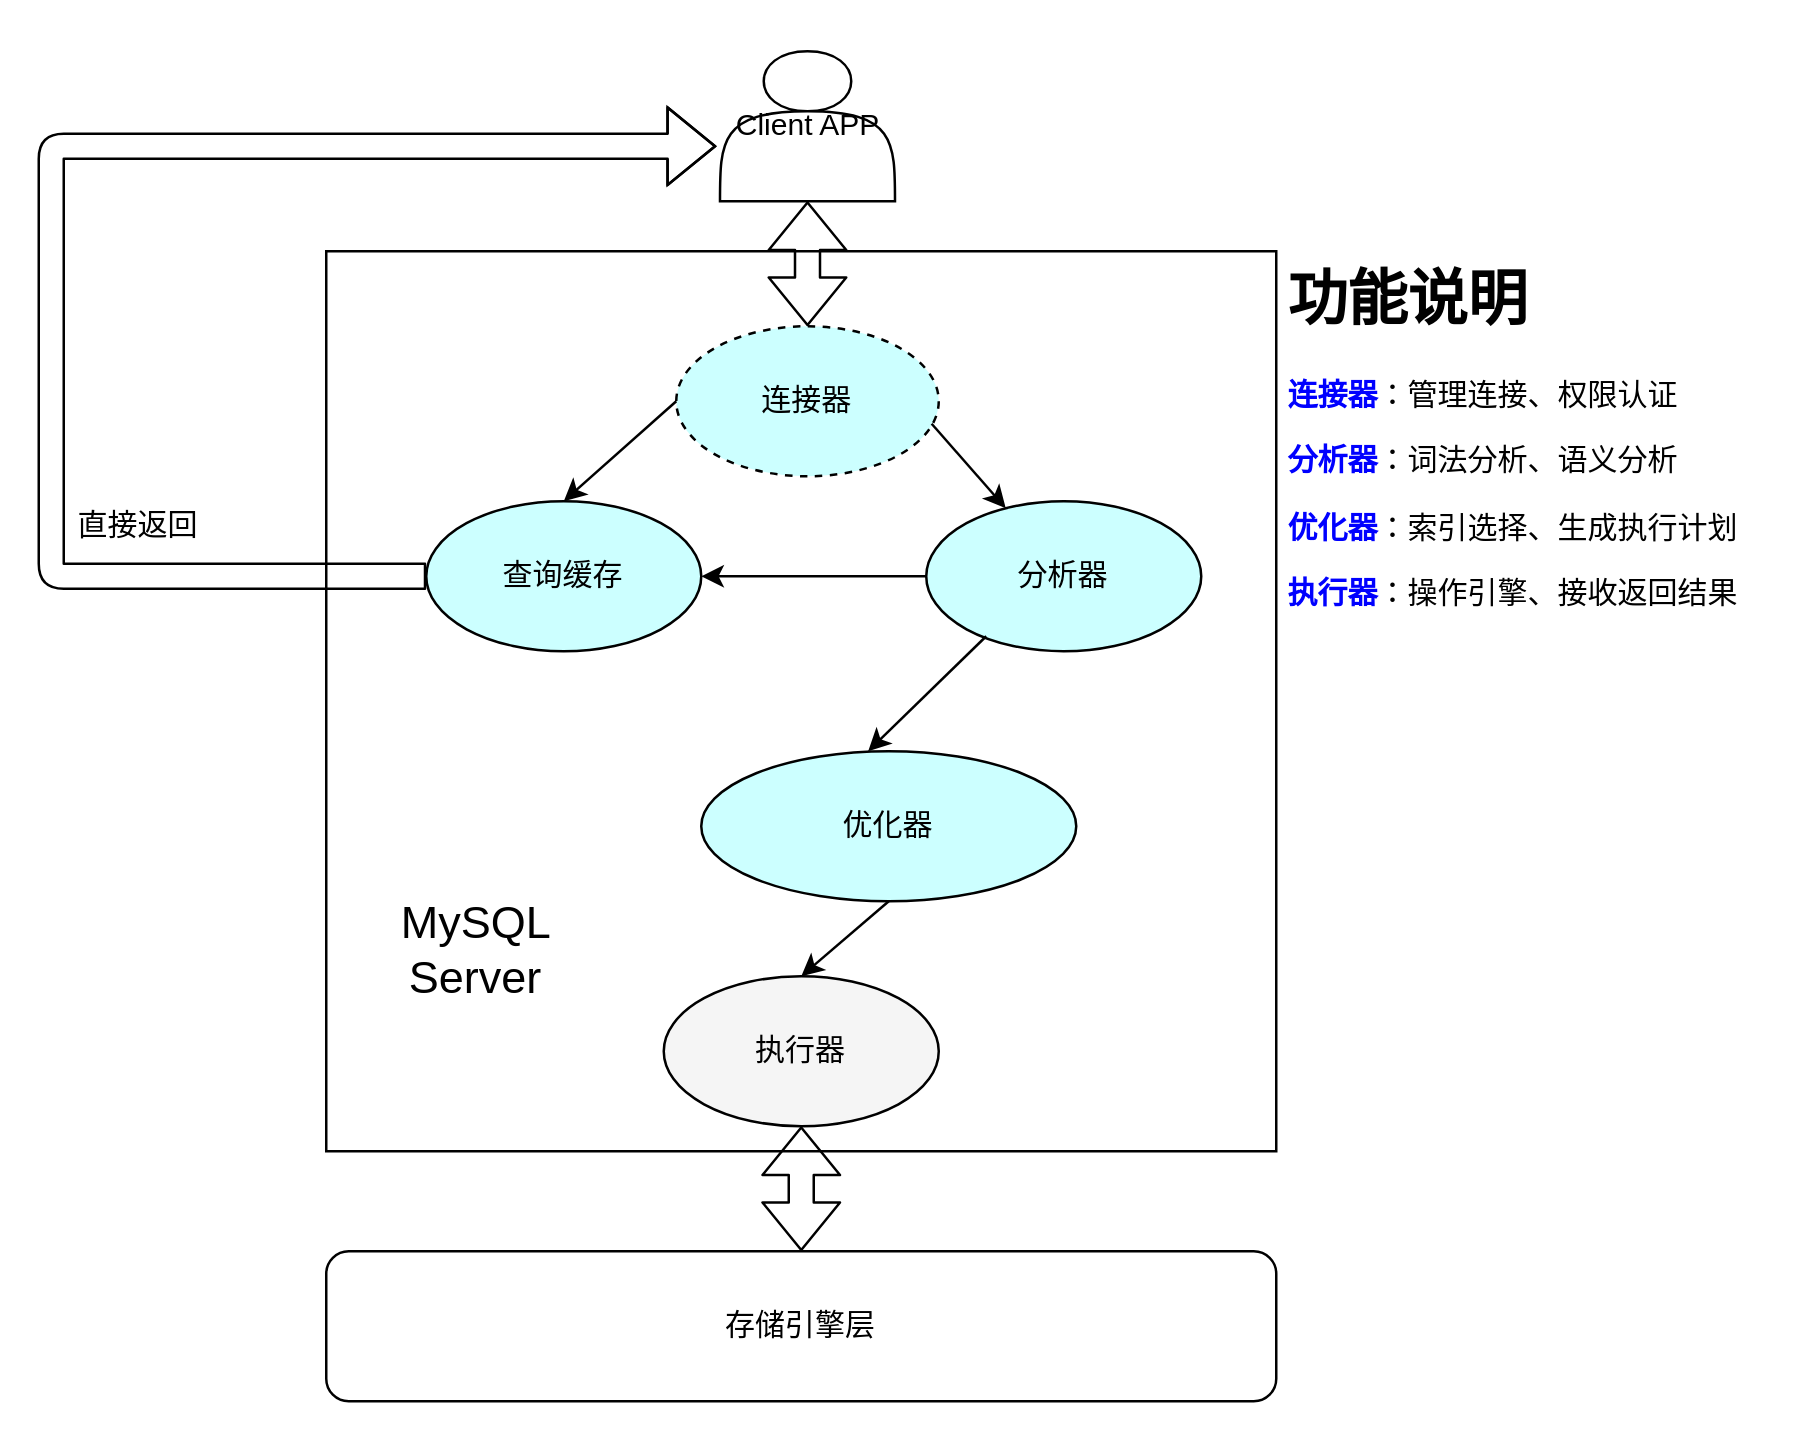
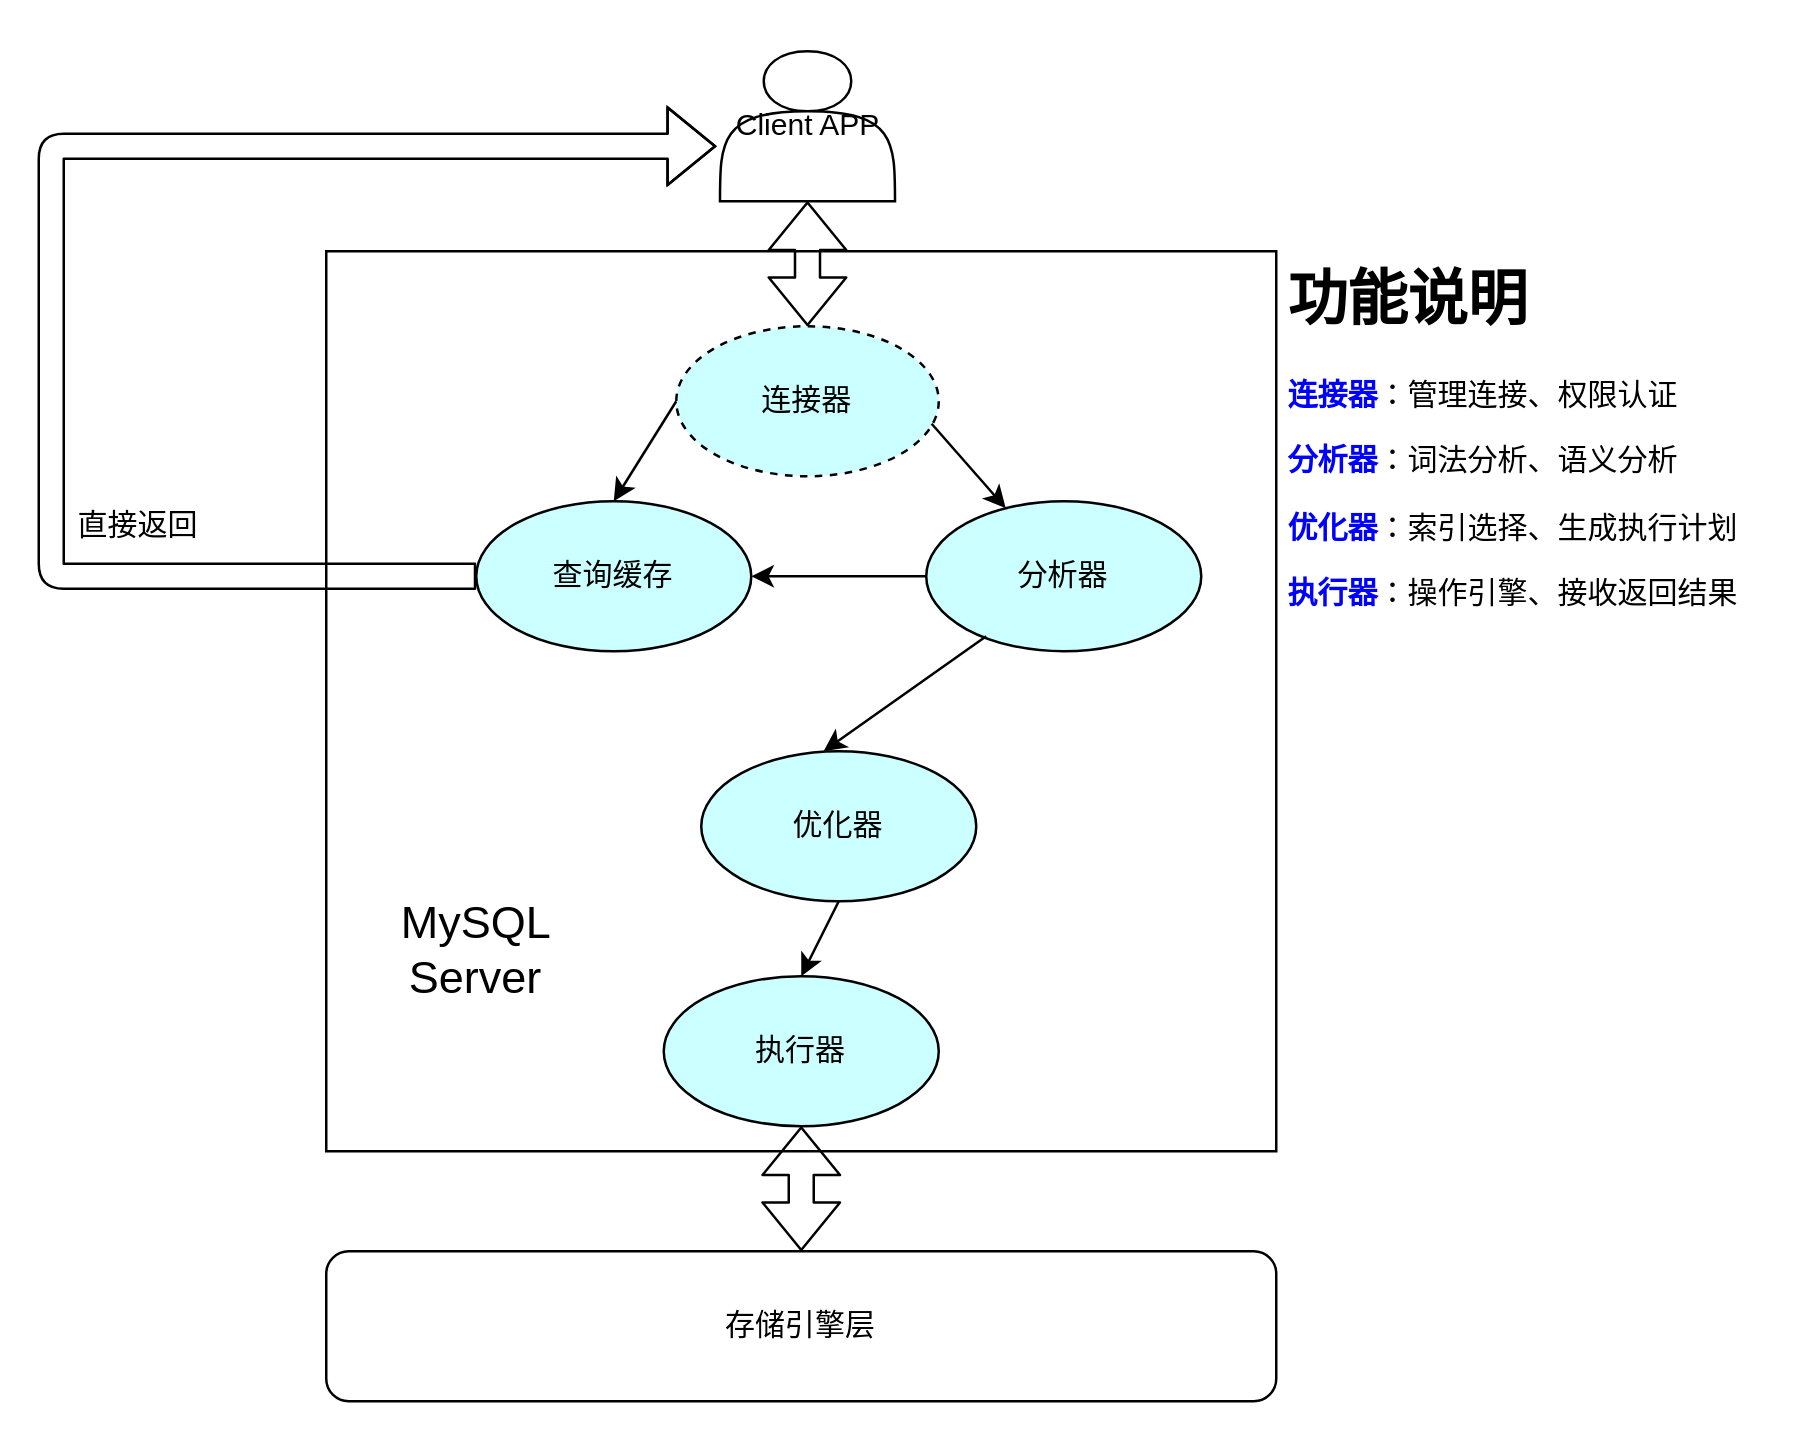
  <mxCell id="0" />
  <mxCell id="1" parent="0" />
  <mxCell id="2" value="" style="rounded=0;whiteSpace=wrap;html=1;" vertex="1" parent="1"><mxGeometry x="130" y="100" width="380" height="360" as="geometry" /></mxCell>
  <mxCell id="3" value="连接器" style="ellipse;whiteSpace=wrap;html=1;fillColor=#CCFFFF;dashed=1;" vertex="1" parent="1"><mxGeometry x="270" y="130" width="105" height="60" as="geometry" /></mxCell>
- <mxCell id="4" value="查询缓存" style="ellipse;whiteSpace=wrap;html=1;fillColor=#CCFFFF;" vertex="1" parent="1"><mxGeometry x="170" y="200" width="110" height="60" as="geometry" /></mxCell>
+ <mxCell id="4" value="查询缓存" style="ellipse;whiteSpace=wrap;html=1;fillColor=#CCFFFF;" vertex="1" parent="1"><mxGeometry x="190" y="200" width="110" height="60" as="geometry" /></mxCell>
  <mxCell id="5" style="edgeStyle=orthogonalEdgeStyle;rounded=0;orthogonalLoop=1;jettySize=auto;html=1;exitX=0;exitY=0.5;exitDx=0;exitDy=0;" edge="1" parent="1" source="6" target="4"><mxGeometry relative="1" as="geometry" /></mxCell>
  <mxCell id="6" value="分析器" style="ellipse;whiteSpace=wrap;html=1;fillColor=#CCFFFF;" vertex="1" parent="1"><mxGeometry x="370" y="200" width="110" height="60" as="geometry" /></mxCell>
- <mxCell id="7" value="优化器" style="ellipse;whiteSpace=wrap;html=1;fillColor=#CCFFFF;" vertex="1" parent="1"><mxGeometry x="280" y="300" width="150" height="60" as="geometry" /></mxCell>
- <mxCell id="8" value="执行器" style="ellipse;whiteSpace=wrap;html=1;fillColor=#f5f5f5;" vertex="1" parent="1"><mxGeometry x="265" y="390" width="110" height="60" as="geometry" /></mxCell>
+ <mxCell id="7" value="优化器" style="ellipse;whiteSpace=wrap;html=1;fillColor=#CCFFFF;" vertex="1" parent="1"><mxGeometry x="280" y="300" width="110" height="60" as="geometry" /></mxCell>
+ <mxCell id="8" value="执行器" style="ellipse;whiteSpace=wrap;html=1;fillColor=#CCFFFF;" vertex="1" parent="1"><mxGeometry x="265" y="390" width="110" height="60" as="geometry" /></mxCell>
  <mxCell id="9" value="" style="endArrow=classic;html=1;exitX=0.973;exitY=0.65;exitDx=0;exitDy=0;exitPerimeter=0;" edge="1" parent="1" source="3" target="6"><mxGeometry width="50" height="50" relative="1" as="geometry"><mxPoint x="290" y="290" as="sourcePoint" /><mxPoint x="340" y="240" as="targetPoint" /></mxGeometry></mxCell>
  <mxCell id="10" value="" style="endArrow=classic;html=1;entryX=0.445;entryY=0;entryDx=0;entryDy=0;entryPerimeter=0;exitX=0.218;exitY=0.9;exitDx=0;exitDy=0;exitPerimeter=0;" edge="1" parent="1" source="6" target="7"><mxGeometry width="50" height="50" relative="1" as="geometry"><mxPoint x="290" y="290" as="sourcePoint" /><mxPoint x="340" y="240" as="targetPoint" /></mxGeometry></mxCell>
  <mxCell id="11" value="" style="endArrow=classic;html=1;exitX=0.5;exitY=1;exitDx=0;exitDy=0;entryX=0.5;entryY=0;entryDx=0;entryDy=0;" edge="1" parent="1" source="7" target="8"><mxGeometry width="50" height="50" relative="1" as="geometry"><mxPoint x="290" y="290" as="sourcePoint" /><mxPoint x="340" y="240" as="targetPoint" /></mxGeometry></mxCell>
  <mxCell id="12" value="" style="endArrow=classic;html=1;exitX=0;exitY=0.5;exitDx=0;exitDy=0;entryX=0.5;entryY=0;entryDx=0;entryDy=0;" edge="1" parent="1" source="3" target="4"><mxGeometry width="50" height="50" relative="1" as="geometry"><mxPoint x="290" y="290" as="sourcePoint" /><mxPoint x="340" y="240" as="targetPoint" /></mxGeometry></mxCell>
  <mxCell id="13" value="Client APP" style="shape=actor;whiteSpace=wrap;html=1;" vertex="1" parent="1"><mxGeometry x="287.5" y="20" width="70" height="60" as="geometry" /></mxCell>
  <mxCell id="14" value="存储引擎层" style="rounded=1;whiteSpace=wrap;html=1;" vertex="1" parent="1"><mxGeometry x="130" y="500" width="380" height="60" as="geometry" /></mxCell>
  <mxCell id="15" value="&lt;font style=&quot;font-size: 18px&quot;&gt;MySQL Server&lt;/font&gt;" style="text;html=1;strokeColor=none;fillColor=none;align=center;verticalAlign=middle;whiteSpace=wrap;rounded=0;" vertex="1" parent="1"><mxGeometry x="170" y="370" width="40" height="20" as="geometry" /></mxCell>
  <mxCell id="16" value="" style="shape=flexArrow;endArrow=classic;html=1;exitX=0;exitY=0.5;exitDx=0;exitDy=0;entryX=-0.021;entryY=0.633;entryDx=0;entryDy=0;entryPerimeter=0;" edge="1" parent="1" source="4" target="13"><mxGeometry width="50" height="50" relative="1" as="geometry"><mxPoint x="290" y="320" as="sourcePoint" /><mxPoint x="70" y="230" as="targetPoint" /><Array as="points"><mxPoint x="20" y="230" /><mxPoint x="20" y="58" /></Array></mxGeometry></mxCell>
  <mxCell id="17" value="直接返回" style="text;html=1;strokeColor=none;fillColor=none;align=center;verticalAlign=middle;whiteSpace=wrap;rounded=0;" vertex="1" parent="1"><mxGeometry x="30" y="200" width="50" height="20" as="geometry" /></mxCell>
  <mxCell id="18" value="&lt;h1&gt;功能说明&lt;/h1&gt;&lt;p&gt;&lt;b&gt;&lt;font color=&quot;#0000ff&quot;&gt;连接器&lt;/font&gt;&lt;/b&gt;：管理连接、权限认证&lt;/p&gt;&lt;p&gt;&lt;b&gt;&lt;font color=&quot;#0000ff&quot;&gt;分析器&lt;/font&gt;&lt;/b&gt;：词法分析、语义分析&lt;/p&gt;&lt;p&gt;&lt;b&gt;&lt;font color=&quot;#0000ff&quot;&gt;优化器&lt;/font&gt;&lt;/b&gt;：索引选择、生成执行计划&lt;/p&gt;&lt;p&gt;&lt;b&gt;&lt;font color=&quot;#0000ff&quot;&gt;执行器&lt;/font&gt;&lt;/b&gt;：操作引擎、接收返回结果&lt;/p&gt;" style="text;html=1;strokeColor=none;fillColor=none;spacing=5;spacingTop=-20;whiteSpace=wrap;overflow=hidden;rounded=0;" vertex="1" parent="1"><mxGeometry x="510" y="100" width="190" height="160" as="geometry" /></mxCell>
  <mxCell id="19" value="" style="shape=flexArrow;endArrow=classic;startArrow=classic;html=1;exitX=0.5;exitY=0;exitDx=0;exitDy=0;" edge="1" parent="1" source="14"><mxGeometry width="50" height="50" relative="1" as="geometry"><mxPoint x="290" y="320" as="sourcePoint" /><mxPoint x="320" y="450" as="targetPoint" /></mxGeometry></mxCell>
  <mxCell id="20" value="" style="shape=flexArrow;endArrow=classic;startArrow=classic;html=1;entryX=0.5;entryY=1;entryDx=0;entryDy=0;exitX=0.5;exitY=0;exitDx=0;exitDy=0;" edge="1" parent="1" source="3" target="13"><mxGeometry width="50" height="50" relative="1" as="geometry"><mxPoint x="290" y="320" as="sourcePoint" /><mxPoint x="340" y="270" as="targetPoint" /></mxGeometry></mxCell>
